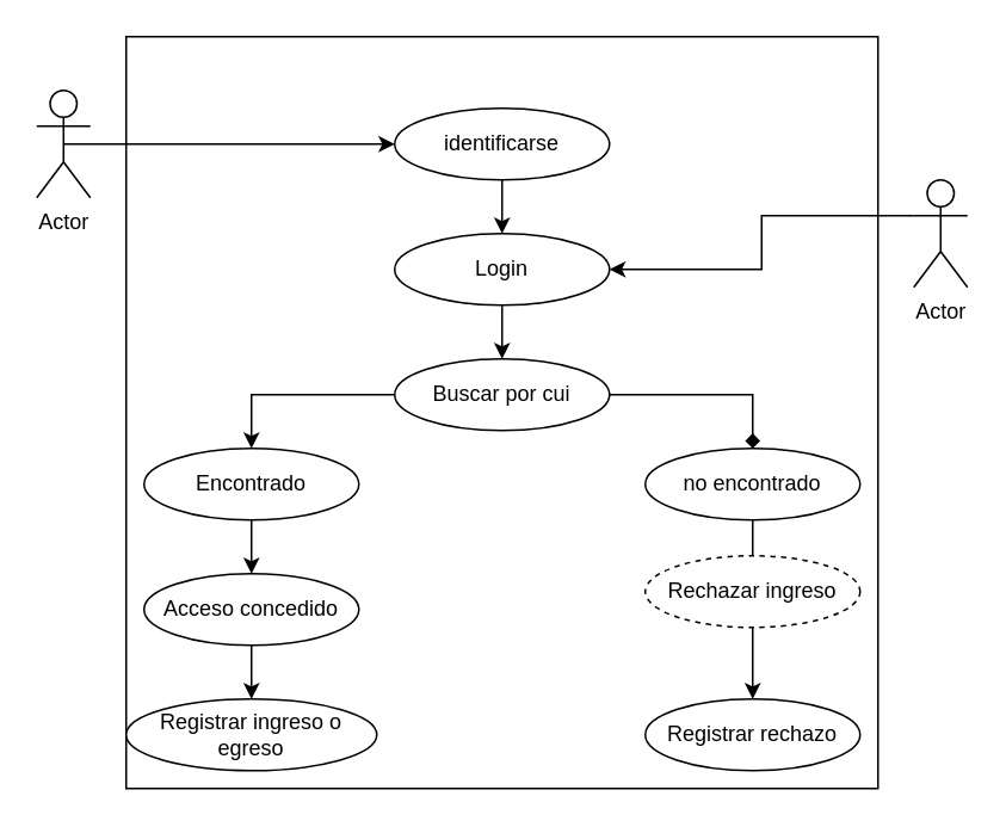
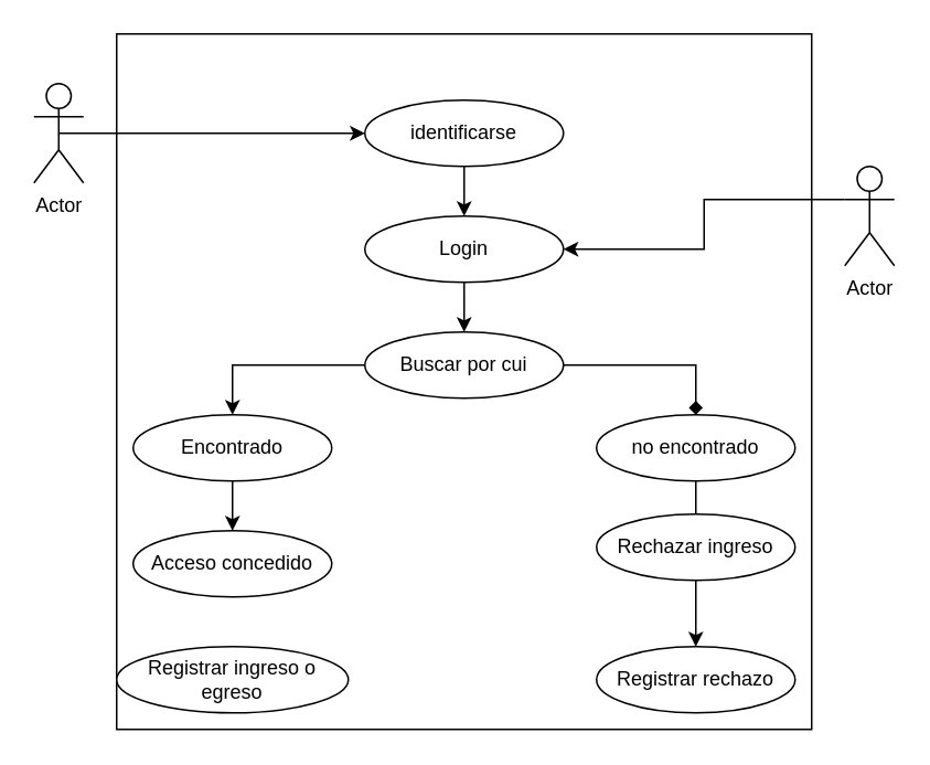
  <mxCell id="0" />
  <mxCell id="1" parent="0" />
  <mxCell id="2" value="" style="whiteSpace=wrap;html=1;aspect=fixed;" vertex="1" parent="1"><mxGeometry x="70" y="20" width="420" height="420" as="geometry" /></mxCell>
  <mxCell id="3" style="edgeStyle=orthogonalEdgeStyle;rounded=0;orthogonalLoop=1;jettySize=auto;html=1;exitX=0.5;exitY=1;exitDx=0;exitDy=0;entryX=0.5;entryY=0;entryDx=0;entryDy=0;" edge="1" parent="1" source="4" target="10"><mxGeometry relative="1" as="geometry" /></mxCell>
  <mxCell id="4" value="identificarse" style="ellipse;whiteSpace=wrap;html=1;" vertex="1" parent="1"><mxGeometry x="220" y="60" width="120" height="40" as="geometry" /></mxCell>
  <mxCell id="5" style="edgeStyle=orthogonalEdgeStyle;rounded=0;orthogonalLoop=1;jettySize=auto;html=1;exitX=0;exitY=0.333;exitDx=0;exitDy=0;exitPerimeter=0;entryX=1;entryY=0.5;entryDx=0;entryDy=0;" edge="1" parent="1" source="6" target="10"><mxGeometry relative="1" as="geometry" /></mxCell>
  <mxCell id="6" value="Actor" style="shape=umlActor;verticalLabelPosition=bottom;verticalAlign=top;html=1;outlineConnect=0;" vertex="1" parent="1"><mxGeometry x="510" y="100" width="30" height="60" as="geometry" /></mxCell>
  <mxCell id="7" style="edgeStyle=orthogonalEdgeStyle;rounded=0;orthogonalLoop=1;jettySize=auto;html=1;exitX=0.5;exitY=0.5;exitDx=0;exitDy=0;exitPerimeter=0;entryX=0;entryY=0.5;entryDx=0;entryDy=0;" edge="1" parent="1" source="8" target="4"><mxGeometry relative="1" as="geometry" /></mxCell>
  <mxCell id="8" value="Actor" style="shape=umlActor;verticalLabelPosition=bottom;verticalAlign=top;html=1;outlineConnect=0;points=[[0,0.33,0,0,0],[0.27,0.1,0,0,0],[0.5,0,0,0,0],[0.5,0.5,0,0,0],[0.77,0.1,0,0,0],[1,0.33,0,0,0]];" vertex="1" parent="1"><mxGeometry x="20" y="50" width="30" height="60" as="geometry" /></mxCell>
  <mxCell id="9" style="edgeStyle=orthogonalEdgeStyle;rounded=0;orthogonalLoop=1;jettySize=auto;html=1;exitX=0.5;exitY=1;exitDx=0;exitDy=0;entryX=0.5;entryY=0;entryDx=0;entryDy=0;" edge="1" parent="1" source="10" target="13"><mxGeometry relative="1" as="geometry" /></mxCell>
  <mxCell id="10" value="Login" style="ellipse;whiteSpace=wrap;html=1;" vertex="1" parent="1"><mxGeometry x="220" y="130" width="120" height="40" as="geometry" /></mxCell>
  <mxCell id="11" style="edgeStyle=orthogonalEdgeStyle;rounded=0;orthogonalLoop=1;jettySize=auto;html=1;exitX=0;exitY=0.5;exitDx=0;exitDy=0;entryX=0.5;entryY=0;entryDx=0;entryDy=0;" edge="1" parent="1" source="13" target="15"><mxGeometry relative="1" as="geometry" /></mxCell>
  <mxCell id="12" style="edgeStyle=orthogonalEdgeStyle;rounded=0;orthogonalLoop=1;jettySize=auto;html=1;exitX=1;exitY=0.5;exitDx=0;exitDy=0;entryX=0.5;entryY=0;entryDx=0;entryDy=0;endArrow=diamond;" edge="1" parent="1" source="13" target="20"><mxGeometry relative="1" as="geometry" /></mxCell>
  <mxCell id="13" value="Buscar por cui" style="ellipse;whiteSpace=wrap;html=1;" vertex="1" parent="1"><mxGeometry x="220" y="200" width="120" height="40" as="geometry" /></mxCell>
  <mxCell id="14" style="edgeStyle=orthogonalEdgeStyle;rounded=0;orthogonalLoop=1;jettySize=auto;html=1;exitX=0.5;exitY=1;exitDx=0;exitDy=0;entryX=0.5;entryY=0;entryDx=0;entryDy=0;" edge="1" parent="1" source="15" target="17"><mxGeometry relative="1" as="geometry" /></mxCell>
  <mxCell id="15" value="Encontrado" style="ellipse;whiteSpace=wrap;html=1;" vertex="1" parent="1"><mxGeometry x="80" y="250" width="120" height="40" as="geometry" /></mxCell>
- <mxCell id="16" style="edgeStyle=orthogonalEdgeStyle;rounded=0;orthogonalLoop=1;jettySize=auto;html=1;exitX=0.5;exitY=1;exitDx=0;exitDy=0;entryX=0.5;entryY=0;entryDx=0;entryDy=0;" edge="1" parent="1" source="17" target="18"><mxGeometry relative="1" as="geometry" /></mxCell>
  <mxCell id="17" value="Acceso concedido" style="ellipse;whiteSpace=wrap;html=1;" vertex="1" parent="1"><mxGeometry x="80" y="320" width="120" height="40" as="geometry" /></mxCell>
  <mxCell id="18" value="Registrar ingreso o egreso" style="ellipse;whiteSpace=wrap;html=1;" vertex="1" parent="1"><mxGeometry x="70" y="390" width="140" height="40" as="geometry" /></mxCell>
  <mxCell id="19" style="edgeStyle=orthogonalEdgeStyle;rounded=0;orthogonalLoop=1;jettySize=auto;html=1;exitX=0.5;exitY=1;exitDx=0;exitDy=0;entryX=0.5;entryY=0;entryDx=0;entryDy=0;" edge="1" parent="1" source="20" target="21"><mxGeometry relative="1" as="geometry" /></mxCell>
  <mxCell id="20" value="no encontrado" style="ellipse;whiteSpace=wrap;html=1;" vertex="1" parent="1"><mxGeometry x="360" y="250" width="120" height="40" as="geometry" /></mxCell>
  <mxCell id="21" value="Registrar rechazo" style="ellipse;whiteSpace=wrap;html=1;" vertex="1" parent="1"><mxGeometry x="360" y="390" width="120" height="40" as="geometry" /></mxCell>
- <mxCell id="22" value="Rechazar ingreso" style="ellipse;whiteSpace=wrap;html=1;dashed=1;" vertex="1" parent="1"><mxGeometry x="360" y="310" width="120" height="40" as="geometry" /></mxCell>
+ <mxCell id="22" value="Rechazar ingreso" style="ellipse;whiteSpace=wrap;html=1;" vertex="1" parent="1"><mxGeometry x="360" y="310" width="120" height="40" as="geometry" /></mxCell>
